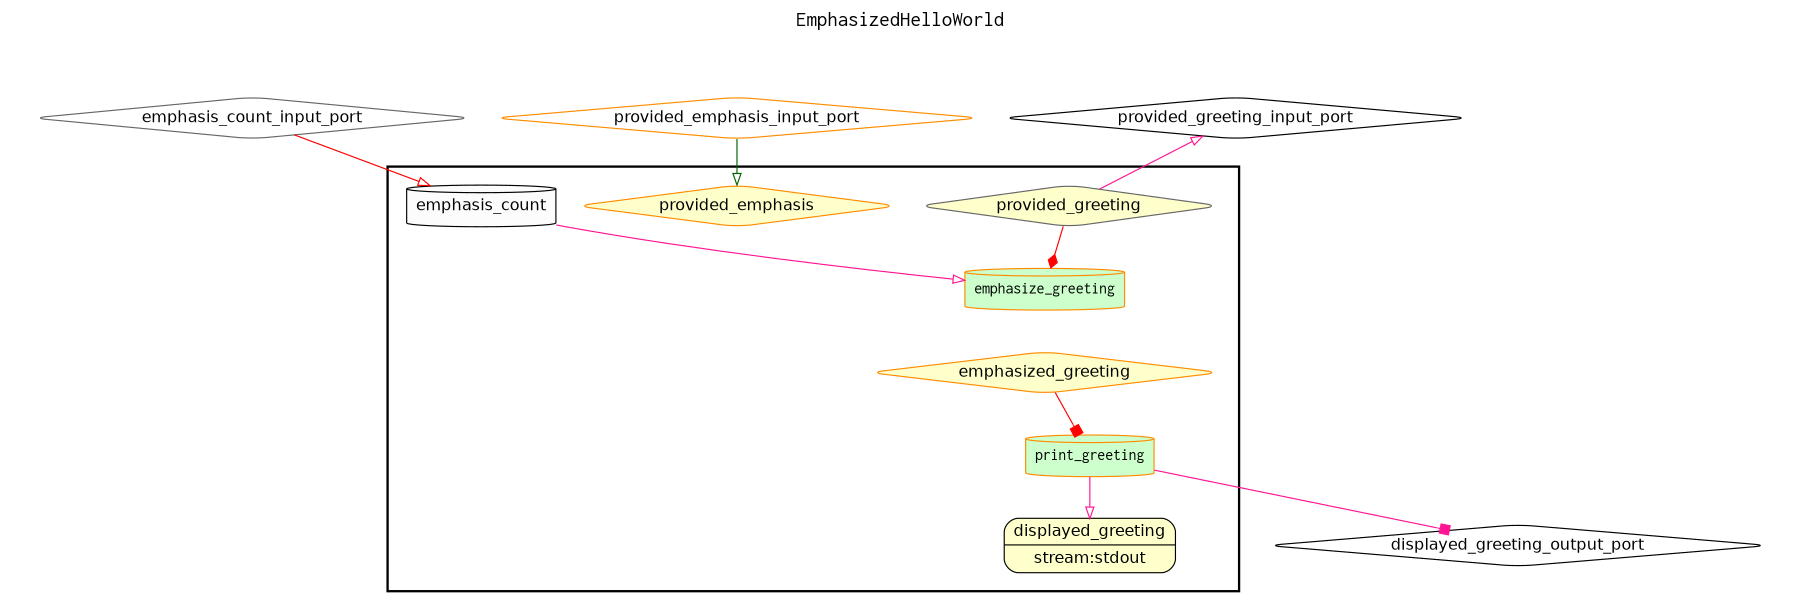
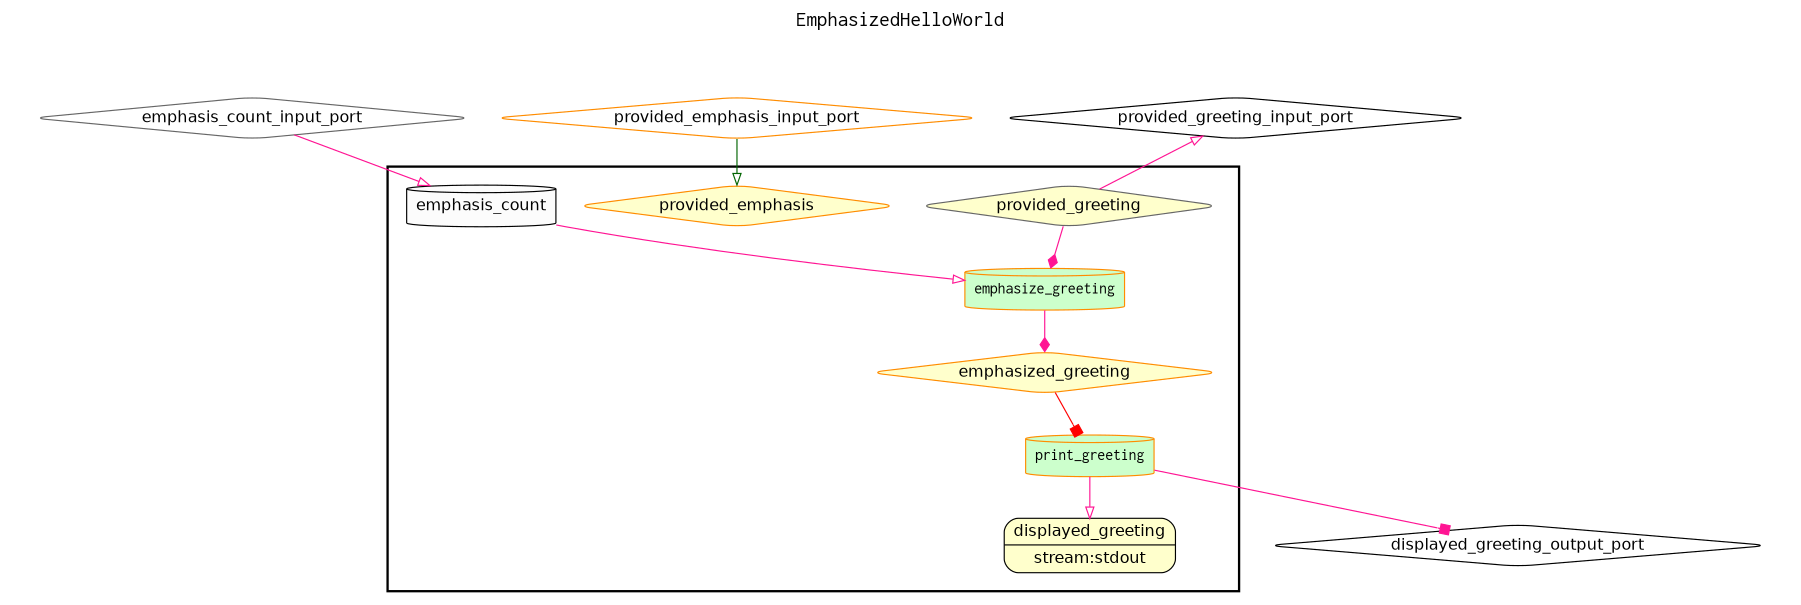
  digraph {
    fontname=Courier
    fontsize=18
    label=EmphasizedHelloWorld
    labelloc=t
    rankdir=TB
    node [color=darkorange fillcolor="#FFFFCC" fontname=Helvetica peripheries=1 shape=diamond style="rounded,filled"]
    edge [arrowhead=onormal color=deeppink]
    emphasize_greeting [fillcolor="#CCFFCC" fontname=Courier shape=cylinder style=filled]
    emphasized_greeting
    print_greeting [fillcolor="#CCFFCC" fontname=Courier shape=cylinder style=filled]
    n4 [color=black label="{<f0> displayed_greeting |<f1> stream\:stdout}" rankdir=LR shape=record]
    provided_greeting [color=gray40]
    provided_emphasis
    emphasis_count [color=black fillcolor="#FCFCFC" shape=cylinder]
    provided_greeting_input_port [color=black fillcolor="#FFFFFF" width=0.2]
    provided_emphasis_input_port [fillcolor="#FFFFFF" width=0.2]
    emphasis_count_input_port [color=gray40 fillcolor="#FFFFFF" width=0.2]
    displayed_greeting_output_port [color=black fillcolor="#FFFFFF" width=0.2]
    subgraph cluster_1 {
      color=black
      label=""
      penwidth=2
      subgraph cluster_2 {
        color=white
        label=""
        penwidth=2
        emphasize_greeting
        emphasized_greeting
        print_greeting
        n4
        provided_greeting
        provided_emphasis
        emphasis_count
      }
    }
    subgraph cluster_3 {
      color=white
      label=""
      subgraph cluster_4 {
        color=white
        label=""
        provided_greeting_input_port
        provided_emphasis_input_port
        emphasis_count_input_port
      }
    }
    subgraph cluster_5 {
      color=white
      label=""
      subgraph cluster_6 {
        color=white
        label=""
        displayed_greeting_output_port
      }
    }
+   emphasize_greeting -> emphasized_greeting [arrowhead=diamond]
    emphasized_greeting -> print_greeting [arrowhead=box color=red]
    print_greeting -> n4
    print_greeting -> displayed_greeting_output_port [arrowhead=box]
-   provided_greeting -> emphasize_greeting [arrowhead=diamond color=red]
+   provided_greeting -> emphasize_greeting [arrowhead=diamond]
    provided_greeting -> provided_greeting_input_port
    emphasis_count -> emphasize_greeting
    provided_emphasis_input_port -> provided_emphasis [color=darkgreen]
-   emphasis_count_input_port -> emphasis_count [color=red]
+   emphasis_count_input_port -> emphasis_count
  }
